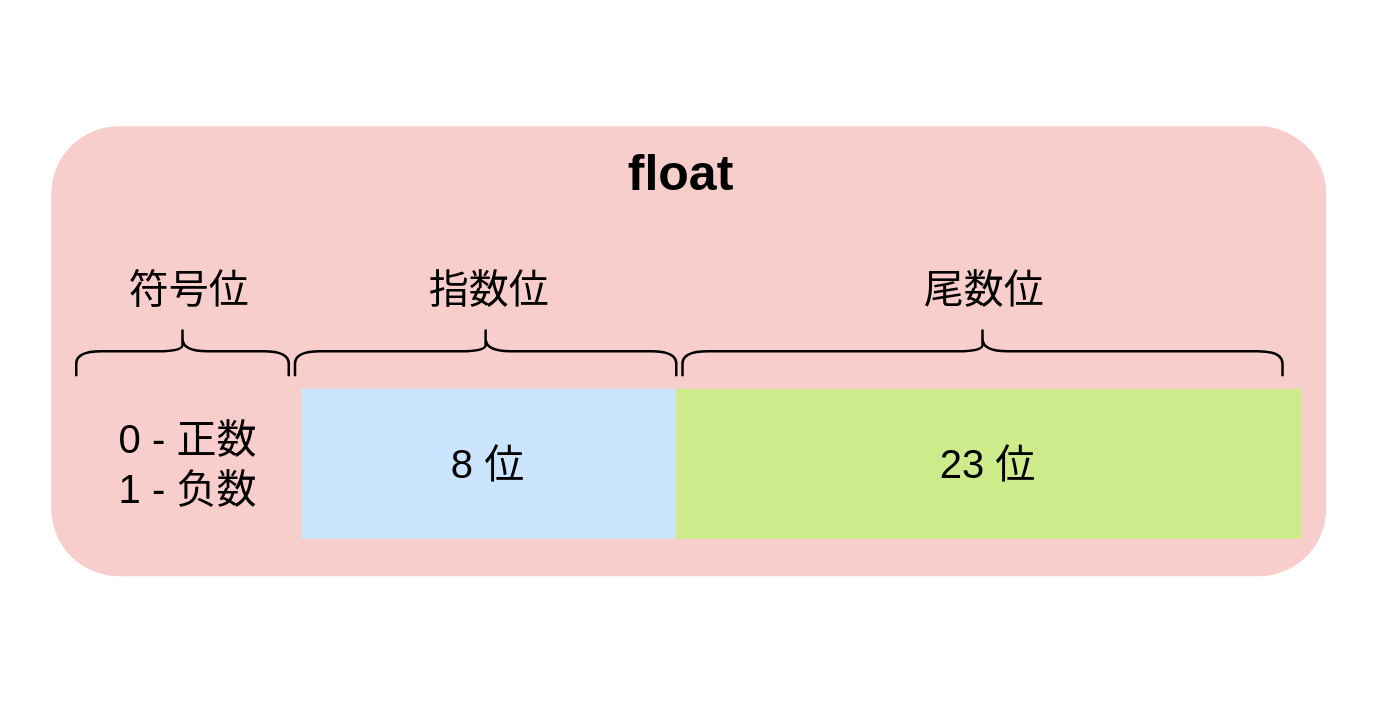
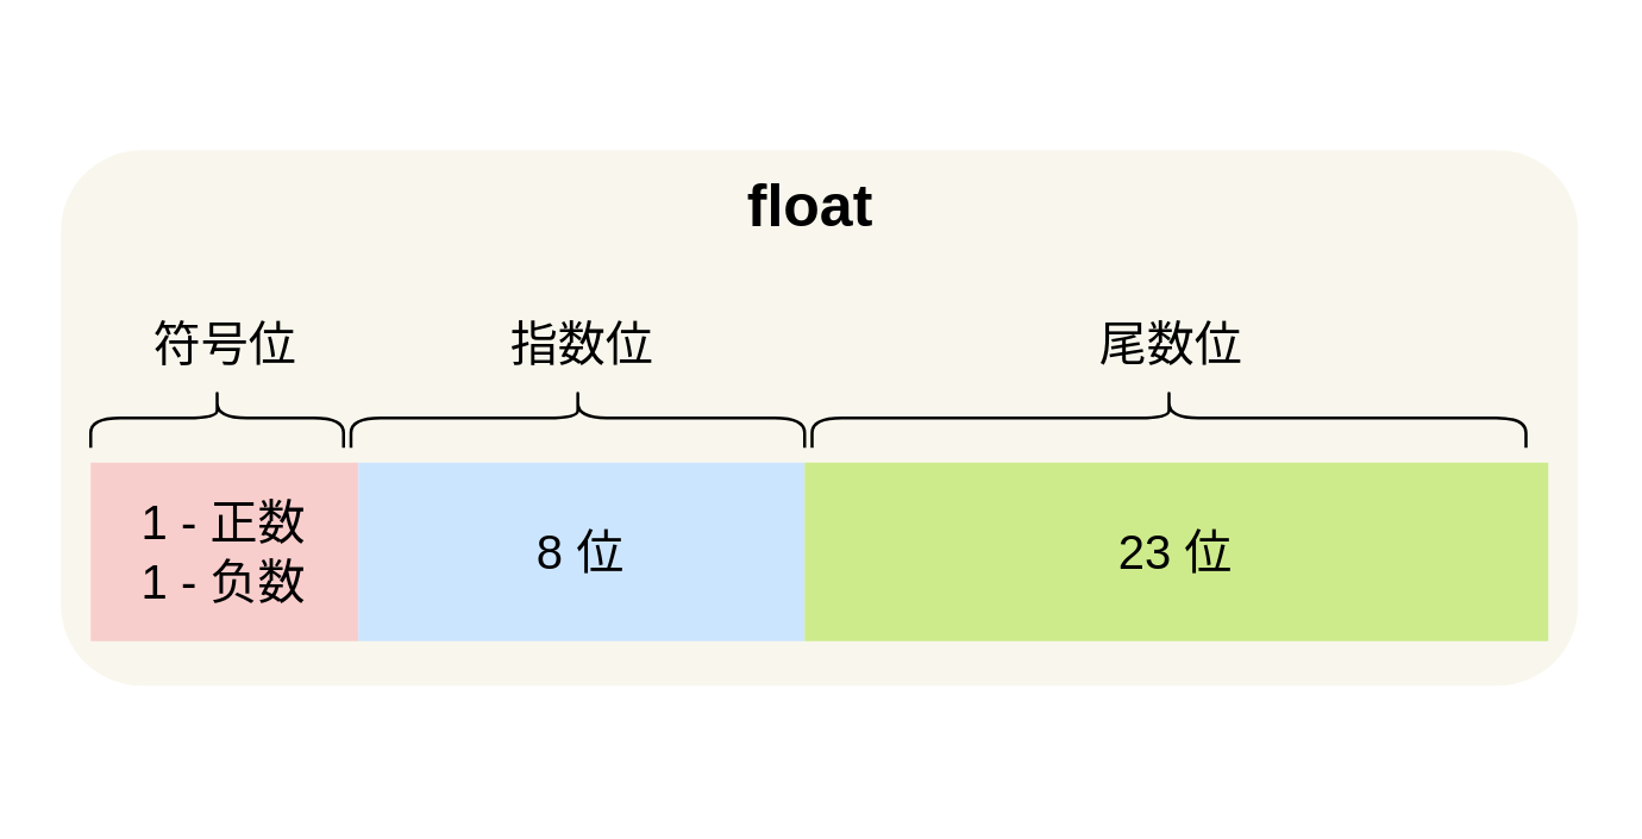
  <mxCell id="0" />
  <mxCell id="1" parent="0" />
- <mxCell id="2" value="float&amp;nbsp;" style="rounded=1;whiteSpace=wrap;html=1;labelBackgroundColor=none;strokeWidth=1;fontSize=20;fillColor=#f8cecc;strokeColor=none;verticalAlign=top;fontStyle=1;" vertex="1" parent="1"><mxGeometry x="20" y="50" width="510" height="180" as="geometry" /></mxCell>
- <mxCell id="3" value="0 - 正数&lt;br style=&quot;font-size: 16px;&quot;&gt;1 - 负数" style="rounded=0;whiteSpace=wrap;html=1;fontSize=16;fillColor=#f8cecc;strokeColor=none;" vertex="1" parent="1"><mxGeometry x="30" y="155" width="90" height="60" as="geometry" /></mxCell>
+ <mxCell id="2" value="float&amp;nbsp;" style="rounded=1;whiteSpace=wrap;html=1;labelBackgroundColor=none;strokeWidth=1;fontSize=20;fillColor=#f9f7ed;strokeColor=none;verticalAlign=top;fontStyle=1" vertex="1" parent="1"><mxGeometry x="20" y="50" width="510" height="180" as="geometry" /></mxCell>
+ <mxCell id="3" value="1 - 正数&lt;br style=&quot;font-size: 16px;&quot;&gt;1 - 负数" style="rounded=0;whiteSpace=wrap;html=1;fontSize=16;fillColor=#f8cecc;strokeColor=none;" vertex="1" parent="1"><mxGeometry x="30" y="155" width="90" height="60" as="geometry" /></mxCell>
  <mxCell id="4" value="8 位" style="rounded=0;whiteSpace=wrap;html=1;fontSize=16;fillColor=#cce5ff;strokeColor=none;" vertex="1" parent="1"><mxGeometry x="120" y="155" width="150" height="60" as="geometry" /></mxCell>
  <mxCell id="5" value="符号位" style="text;html=1;align=center;verticalAlign=middle;resizable=0;points=[];autosize=1;fontSize=16;" vertex="1" parent="1"><mxGeometry x="45" y="105" width="60" height="20" as="geometry" /></mxCell>
  <mxCell id="6" value="" style="shape=curlyBracket;whiteSpace=wrap;html=1;rounded=1;fontSize=16;rotation=90;" vertex="1" parent="1"><mxGeometry x="62.5" y="97.5" width="20" height="85" as="geometry" /></mxCell>
  <mxCell id="7" value="23 位" style="rounded=0;whiteSpace=wrap;html=1;fontSize=16;fillColor=#cdeb8b;strokeColor=none;" vertex="1" parent="1"><mxGeometry x="270" y="155" width="250" height="60" as="geometry" /></mxCell>
  <mxCell id="8" value="指数位" style="text;html=1;align=center;verticalAlign=middle;resizable=0;points=[];autosize=1;fontSize=16;" vertex="1" parent="1"><mxGeometry x="165" y="105" width="60" height="20" as="geometry" /></mxCell>
  <mxCell id="9" value="" style="shape=curlyBracket;whiteSpace=wrap;html=1;rounded=1;fontSize=16;rotation=90;" vertex="1" parent="1"><mxGeometry x="183.75" y="63.75" width="20" height="152.5" as="geometry" /></mxCell>
  <mxCell id="10" value="尾数位" style="text;html=1;align=center;verticalAlign=middle;resizable=0;points=[];autosize=1;fontSize=16;" vertex="1" parent="1"><mxGeometry x="362.5" y="105" width="60" height="20" as="geometry" /></mxCell>
  <mxCell id="11" value="" style="shape=curlyBracket;whiteSpace=wrap;html=1;rounded=1;fontSize=16;rotation=90;" vertex="1" parent="1"><mxGeometry x="382.5" y="20" width="20" height="240" as="geometry" /></mxCell>
